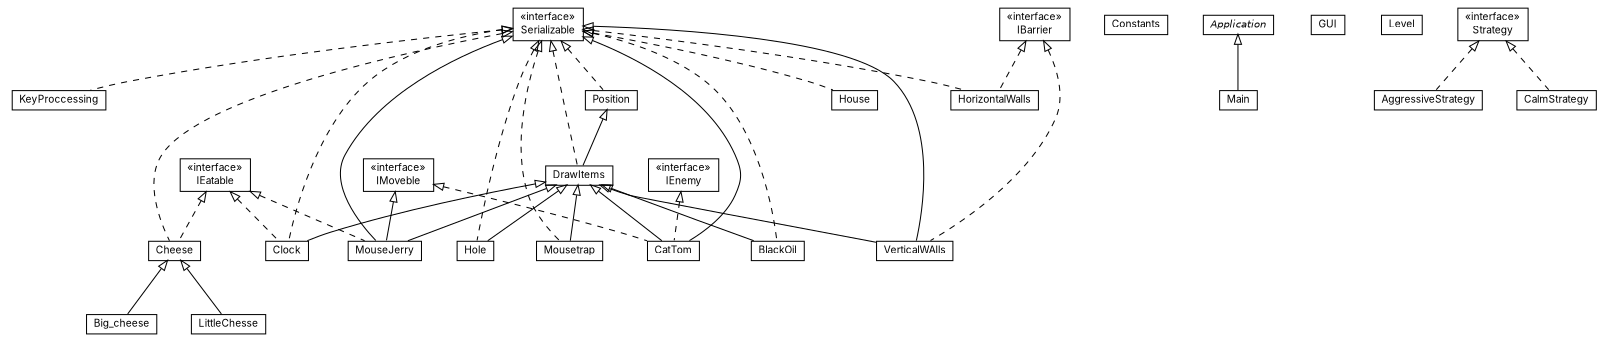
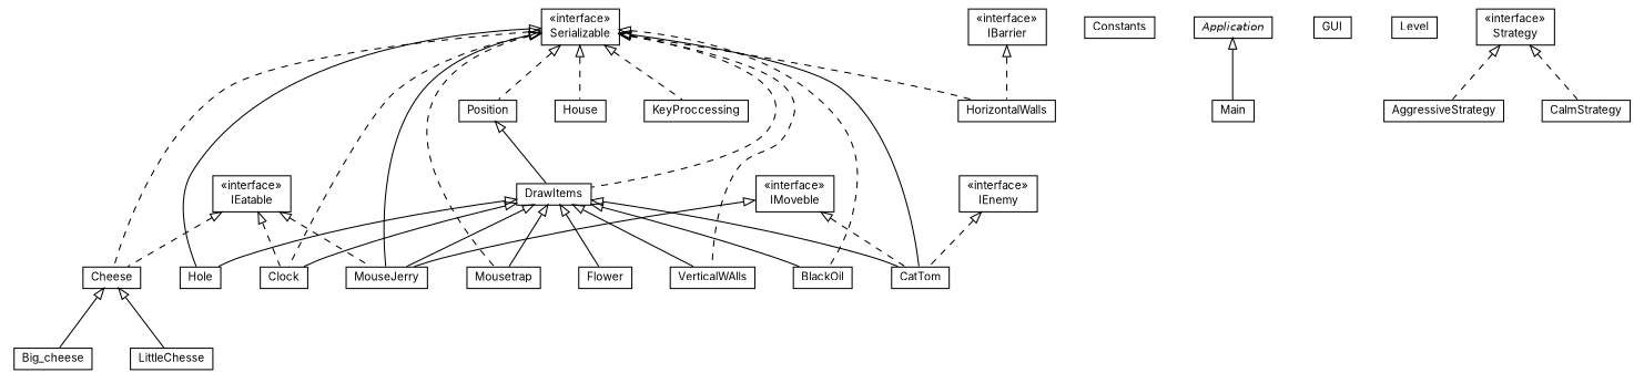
  digraph {
    fontname=Inter
    nodesep=0.25
    ranksep=0.5
    node [fontcolor=black fontname=Inter fontsize=10.0 shape=plaintext]
    edge [arrowtail=empty dir=back fontname=Inter fontsize=10 headport=p labelfontname=Helvetica labelfontsize=10 tailport=p style=dashed]
    n1 [label=<<table title="sample.Big_cheese" border="0" cellborder="1" cellspacing="0" cellpadding="2" port="p"> 		<tr><td><table border="0" cellspacing="0" cellpadding="1"> <tr><td align="center" balign="center"> Big_cheese </td></tr> 		</table></td></tr> 		</table>>]
    n2 [label=<<table title="sample.BlackOil" border="0" cellborder="1" cellspacing="0" cellpadding="2" port="p"> 		<tr><td><table border="0" cellspacing="0" cellpadding="1"> <tr><td align="center" balign="center"> BlackOil </td></tr> 		</table></td></tr> 		</table>>]
    n3 [label=<<table title="sample.CatTom" border="0" cellborder="1" cellspacing="0" cellpadding="2" port="p"> 		<tr><td><table border="0" cellspacing="0" cellpadding="1"> <tr><td align="center" balign="center"> CatTom </td></tr> 		</table></td></tr> 		</table>>]
    n4 [label=<<table title="sample.Cheese" border="0" cellborder="1" cellspacing="0" cellpadding="2" port="p"> 		<tr><td><table border="0" cellspacing="0" cellpadding="1"> <tr><td align="center" balign="center"> Cheese </td></tr> 		</table></td></tr> 		</table>>]
    n5 [label=<<table title="sample.LittleChesse" border="0" cellborder="1" cellspacing="0" cellpadding="2" port="p"> 		<tr><td><table border="0" cellspacing="0" cellpadding="1"> <tr><td align="center" balign="center"> LittleChesse </td></tr> 		</table></td></tr> 		</table>>]
    n6 [label=<<table title="sample.Clock" border="0" cellborder="1" cellspacing="0" cellpadding="2" port="p"> 		<tr><td><table border="0" cellspacing="0" cellpadding="1"> <tr><td align="center" balign="center"> Clock </td></tr> 		</table></td></tr> 		</table>>]
    n7 [label=<<table title="sample.Constants" border="0" cellborder="1" cellspacing="0" cellpadding="2" port="p"> 		<tr><td><table border="0" cellspacing="0" cellpadding="1"> <tr><td align="center" balign="center"> Constants </td></tr> 		</table></td></tr> 		</table>>]
    n8 [label=<<table title="sample.DrawItems" border="0" cellborder="1" cellspacing="0" cellpadding="2" port="p"> 		<tr><td><table border="0" cellspacing="0" cellpadding="1"> <tr><td align="center" balign="center"> DrawItems </td></tr> 		</table></td></tr> 		</table>>]
+   n9 [label=<<table title="sample.Flower" border="0" cellborder="1" cellspacing="0" cellpadding="2" port="p"> 		<tr><td><table border="0" cellspacing="0" cellpadding="1"> <tr><td align="center" balign="center"> Flower </td></tr> 		</table></td></tr> 		</table>>]
    n10 [label=<<table title="sample.Hole" border="0" cellborder="1" cellspacing="0" cellpadding="2" port="p"> 		<tr><td><table border="0" cellspacing="0" cellpadding="1"> <tr><td align="center" balign="center"> Hole </td></tr> 		</table></td></tr> 		</table>>]
    n11 [label=<<table title="sample.MouseJerry" border="0" cellborder="1" cellspacing="0" cellpadding="2" port="p"> 		<tr><td><table border="0" cellspacing="0" cellpadding="1"> <tr><td align="center" balign="center"> MouseJerry </td></tr> 		</table></td></tr> 		</table>>]
    n12 [label=<<table title="sample.Mousetrap" border="0" cellborder="1" cellspacing="0" cellpadding="2" port="p"> 		<tr><td><table border="0" cellspacing="0" cellpadding="1"> <tr><td align="center" balign="center"> Mousetrap </td></tr> 		</table></td></tr> 		</table>>]
    n13 [label=<<table title="sample.VerticalWAlls" border="0" cellborder="1" cellspacing="0" cellpadding="2" port="p"> 		<tr><td><table border="0" cellspacing="0" cellpadding="1"> <tr><td align="center" balign="center"> VerticalWAlls </td></tr> 		</table></td></tr> 		</table>>]
    n14 [label=<<table title="sample.HorizontalWalls" border="0" cellborder="1" cellspacing="0" cellpadding="2" port="p"> 		<tr><td><table border="0" cellspacing="0" cellpadding="1"> <tr><td align="center" balign="center"> HorizontalWalls </td></tr> 		</table></td></tr> 		</table>>]
    n15 [label=<<table title="sample.House" border="0" cellborder="1" cellspacing="0" cellpadding="2" port="p"> 		<tr><td><table border="0" cellspacing="0" cellpadding="1"> <tr><td align="center" balign="center"> House </td></tr> 		</table></td></tr> 		</table>>]
    n16 [label=<<table title="sample.IBarrier" border="0" cellborder="1" cellspacing="0" cellpadding="2" port="p"> 		<tr><td><table border="0" cellspacing="0" cellpadding="1"> <tr><td align="center" balign="center"> &#171;interface&#187; </td></tr> <tr><td align="center" balign="center"> IBarrier </td></tr> 		</table></td></tr> 		</table>>]
    n17 [label=<<table title="sample.IEatable" border="0" cellborder="1" cellspacing="0" cellpadding="2" port="p"> 		<tr><td><table border="0" cellspacing="0" cellpadding="1"> <tr><td align="center" balign="center"> &#171;interface&#187; </td></tr> <tr><td align="center" balign="center"> IEatable </td></tr> 		</table></td></tr> 		</table>>]
    n18 [label=<<table title="sample.IEnemy" border="0" cellborder="1" cellspacing="0" cellpadding="2" port="p"> 		<tr><td><table border="0" cellspacing="0" cellpadding="1"> <tr><td align="center" balign="center"> &#171;interface&#187; </td></tr> <tr><td align="center" balign="center"> IEnemy </td></tr> 		</table></td></tr> 		</table>>]
    n19 [label=<<table title="sample.IMoveble" border="0" cellborder="1" cellspacing="0" cellpadding="2" port="p"> 		<tr><td><table border="0" cellspacing="0" cellpadding="1"> <tr><td align="center" balign="center"> &#171;interface&#187; </td></tr> <tr><td align="center" balign="center"> IMoveble </td></tr> 		</table></td></tr> 		</table>>]
    n20 [label=<<table title="sample.KeyProccessing" border="0" cellborder="1" cellspacing="0" cellpadding="2" port="p"> 		<tr><td><table border="0" cellspacing="0" cellpadding="1"> <tr><td align="center" balign="center"> KeyProccessing </td></tr> 		</table></td></tr> 		</table>>]
    n21 [label=<<table title="sample.Main" border="0" cellborder="1" cellspacing="0" cellpadding="2" port="p"> 		<tr><td><table border="0" cellspacing="0" cellpadding="1"> <tr><td align="center" balign="center"> Main </td></tr> 		</table></td></tr> 		</table>>]
    n22 [label=<<table title="sample.Position" border="0" cellborder="1" cellspacing="0" cellpadding="2" port="p"> 		<tr><td><table border="0" cellspacing="0" cellpadding="1"> <tr><td align="center" balign="center"> Position </td></tr> 		</table></td></tr> 		</table>>]
    n23 [label=<<table title="GUI.GUI" border="0" cellborder="1" cellspacing="0" cellpadding="2" port="p"> 		<tr><td><table border="0" cellspacing="0" cellpadding="1"> <tr><td align="center" balign="center"> GUI </td></tr> 		</table></td></tr> 		</table>>]
    n24 [label=<<table title="Level.Level" border="0" cellborder="1" cellspacing="0" cellpadding="2" port="p"> 		<tr><td><table border="0" cellspacing="0" cellpadding="1"> <tr><td align="center" balign="center"> Level </td></tr> 		</table></td></tr> 		</table>>]
    n25 [label=<<table title="CatStrategies.AggressiveStrategy" border="0" cellborder="1" cellspacing="0" cellpadding="2" port="p"> 		<tr><td><table border="0" cellspacing="0" cellpadding="1"> <tr><td align="center" balign="center"> AggressiveStrategy </td></tr> 		</table></td></tr> 		</table>>]
    n26 [label=<<table title="CatStrategies.CalmStrategy" border="0" cellborder="1" cellspacing="0" cellpadding="2" port="p"> 		<tr><td><table border="0" cellspacing="0" cellpadding="1"> <tr><td align="center" balign="center"> CalmStrategy </td></tr> 		</table></td></tr> 		</table>>]
    n27 [label=<<table title="CatStrategies.Strategy" border="0" cellborder="1" cellspacing="0" cellpadding="2" port="p"> 		<tr><td><table border="0" cellspacing="0" cellpadding="1"> <tr><td align="center" balign="center"> &#171;interface&#187; </td></tr> <tr><td align="center" balign="center"> Strategy </td></tr> 		</table></td></tr> 		</table>>]
    n28 [label=<<table title="java.io.Serializable" border="0" cellborder="1" cellspacing="0" cellpadding="2" port="p" href="http://java.sun.com/j2se/1.4.2/docs/api/java/io/Serializable.html"> 		<tr><td><table border="0" cellspacing="0" cellpadding="1"> <tr><td align="center" balign="center"> &#171;interface&#187; </td></tr> <tr><td align="center" balign="center"> Serializable </td></tr> 		</table></td></tr> 		</table>>]
    n29 [label=<<table title="javafx.application.Application" border="0" cellborder="1" cellspacing="0" cellpadding="2" port="p" href="http://java.sun.com/j2se/1.4.2/docs/api/javafx/application/Application.html"> 		<tr><td><table border="0" cellspacing="0" cellpadding="1"> <tr><td align="center" balign="center"><font face="Helvetica-Oblique"> Application </font></td></tr> 		</table></td></tr> 		</table>>]
    n4 -> n1 [style=""]
    n4 -> n5 [style=""]
    n8 -> n2 [style=""]
    n8 -> n3 [style=""]
    n8 -> n6 [style=""]
+   n8 -> n9 [style=""]
    n8 -> n10 [style=""]
    n8 -> n11 [style=""]
    n8 -> n12 [style=""]
    n8 -> n13 [style=""]
-   n16 -> n13
    n16 -> n14
    n17 -> n4
    n17 -> n6
    n17 -> n11
    n18 -> n3
    n19 -> n3
    n19 -> n11 [style=solid]
    n22 -> n8 [style=""]
    n27 -> n25
    n27 -> n26
    n28 -> n2
    n28 -> n3 [style=solid]
    n28 -> n4
    n28 -> n6
    n28 -> n8
-   n28 -> n10
+   n28 -> n10 [style=solid]
    n28 -> n11 [style=solid]
    n28 -> n12
-   n28 -> n13 [style=solid]
+   n28 -> n13
    n28 -> n14
    n28 -> n15
    n28 -> n20
    n28 -> n22
    n29 -> n21 [style=""]
  }
